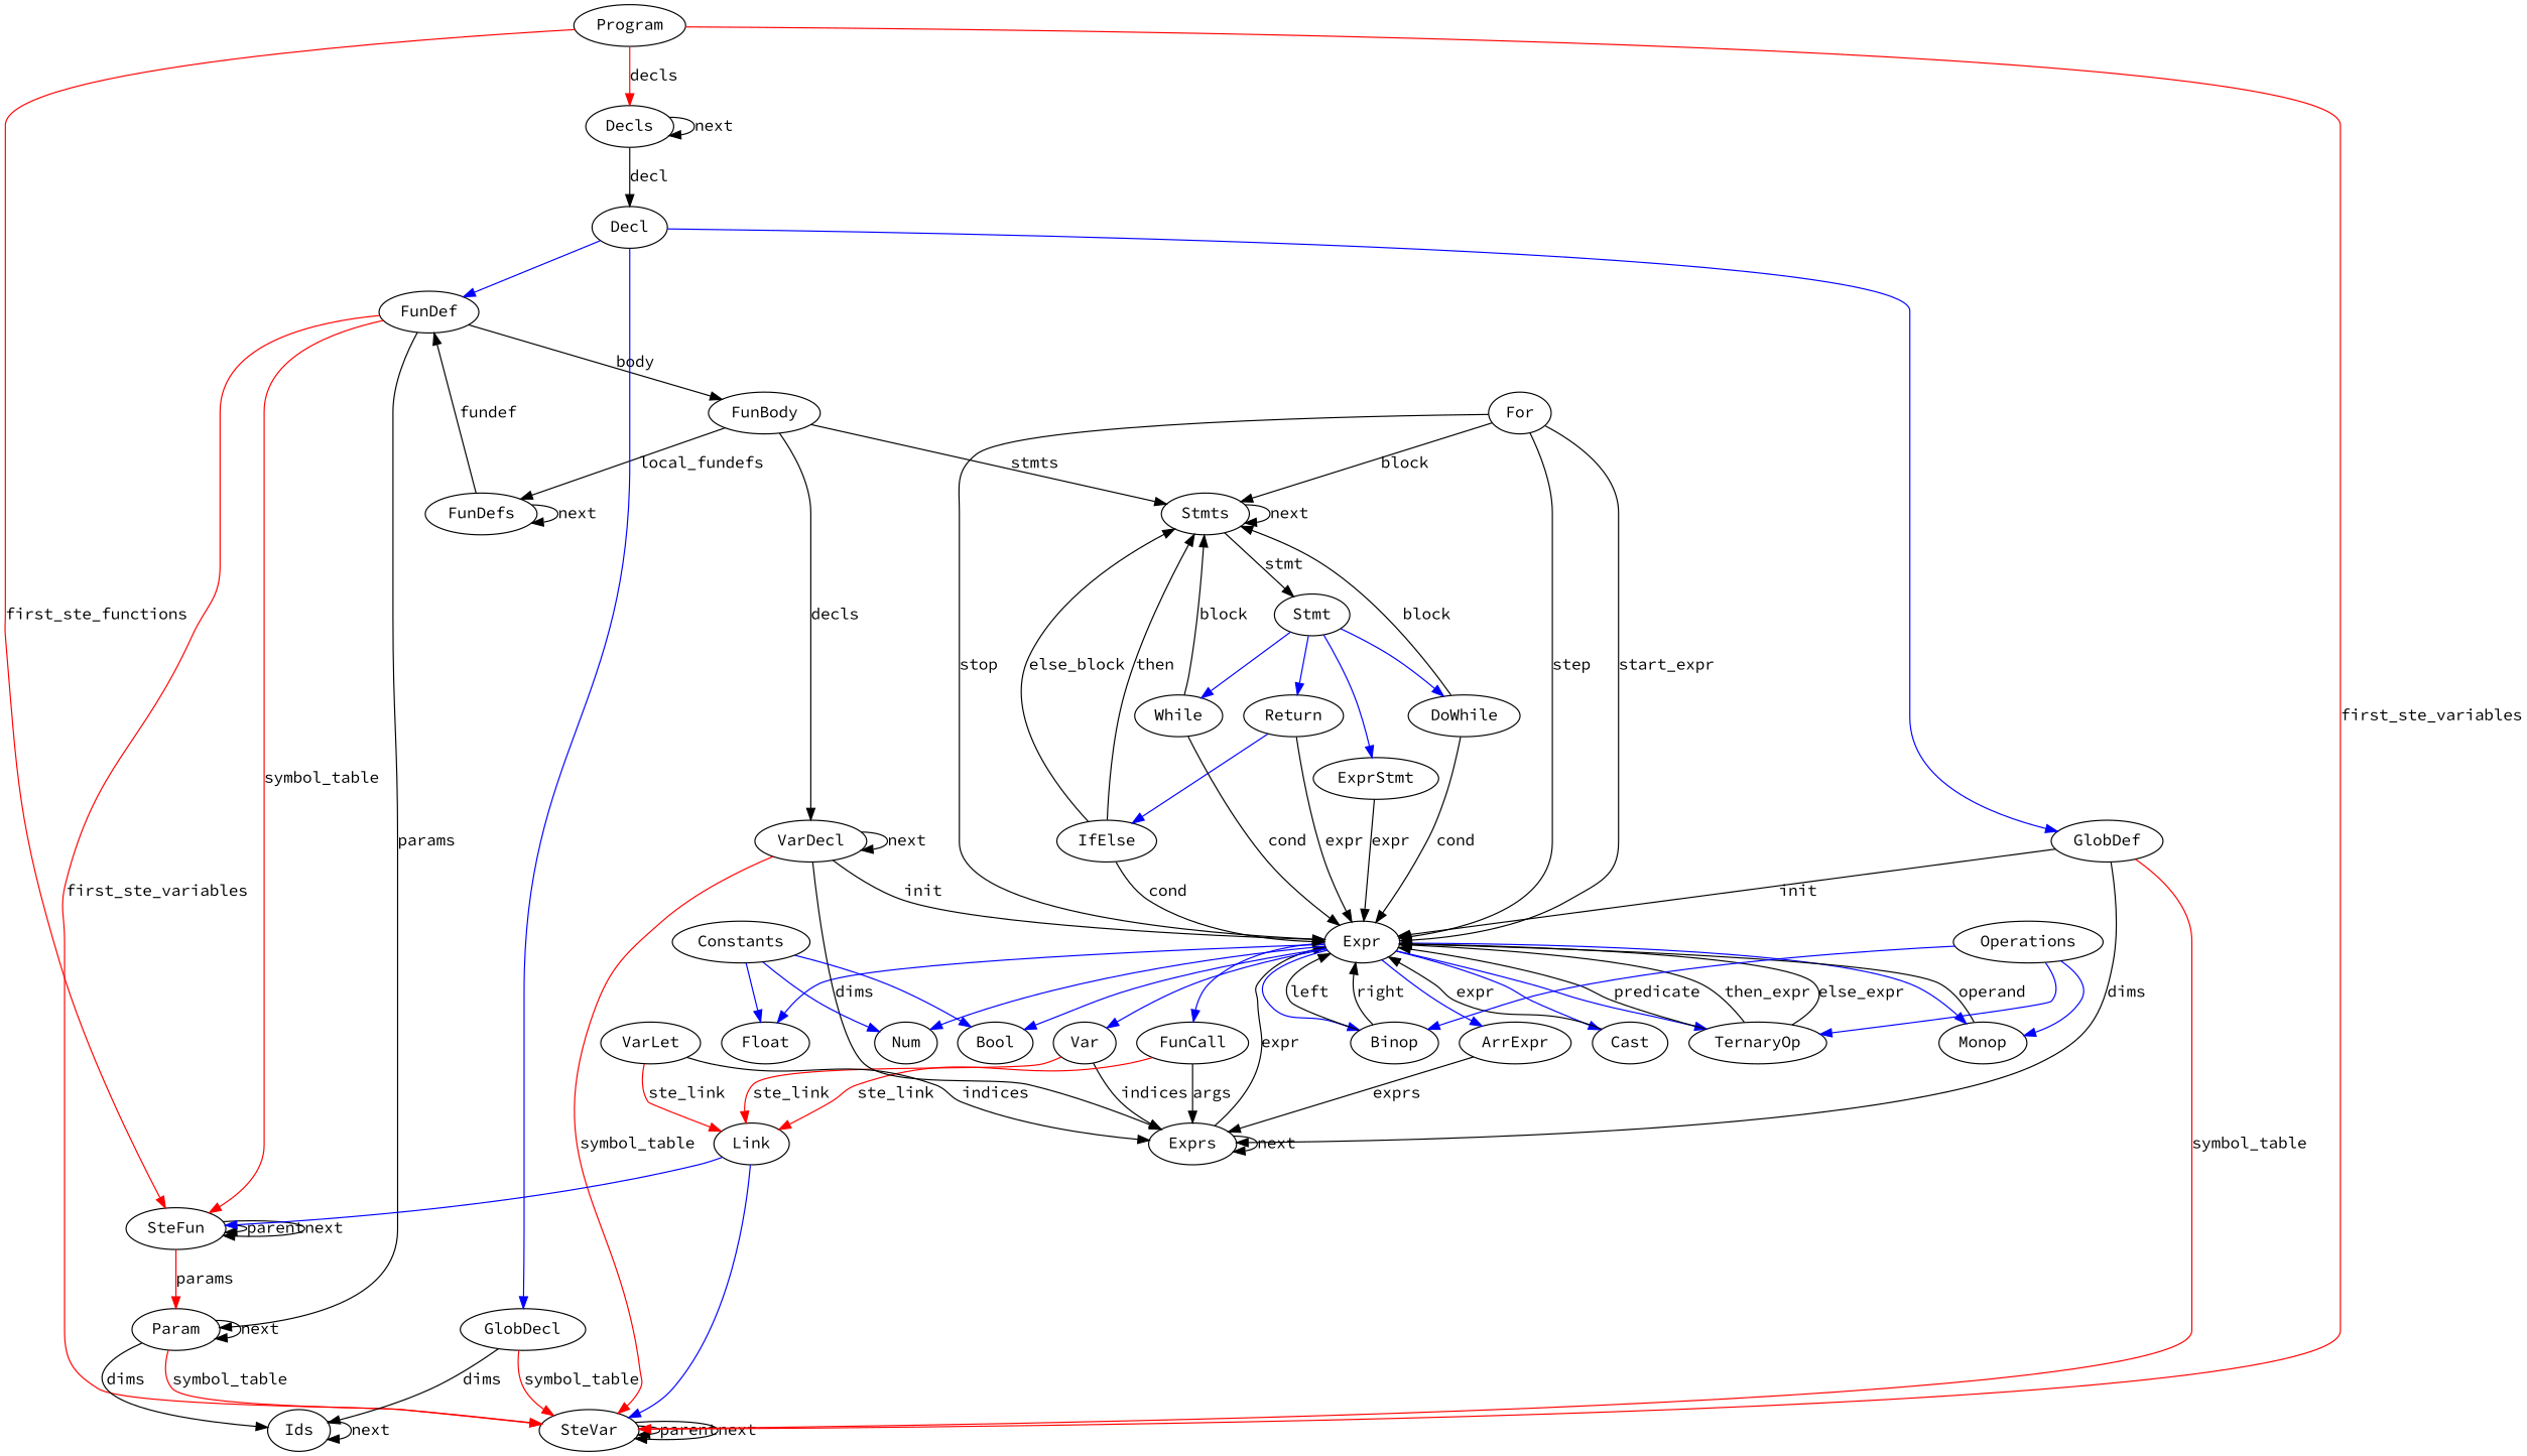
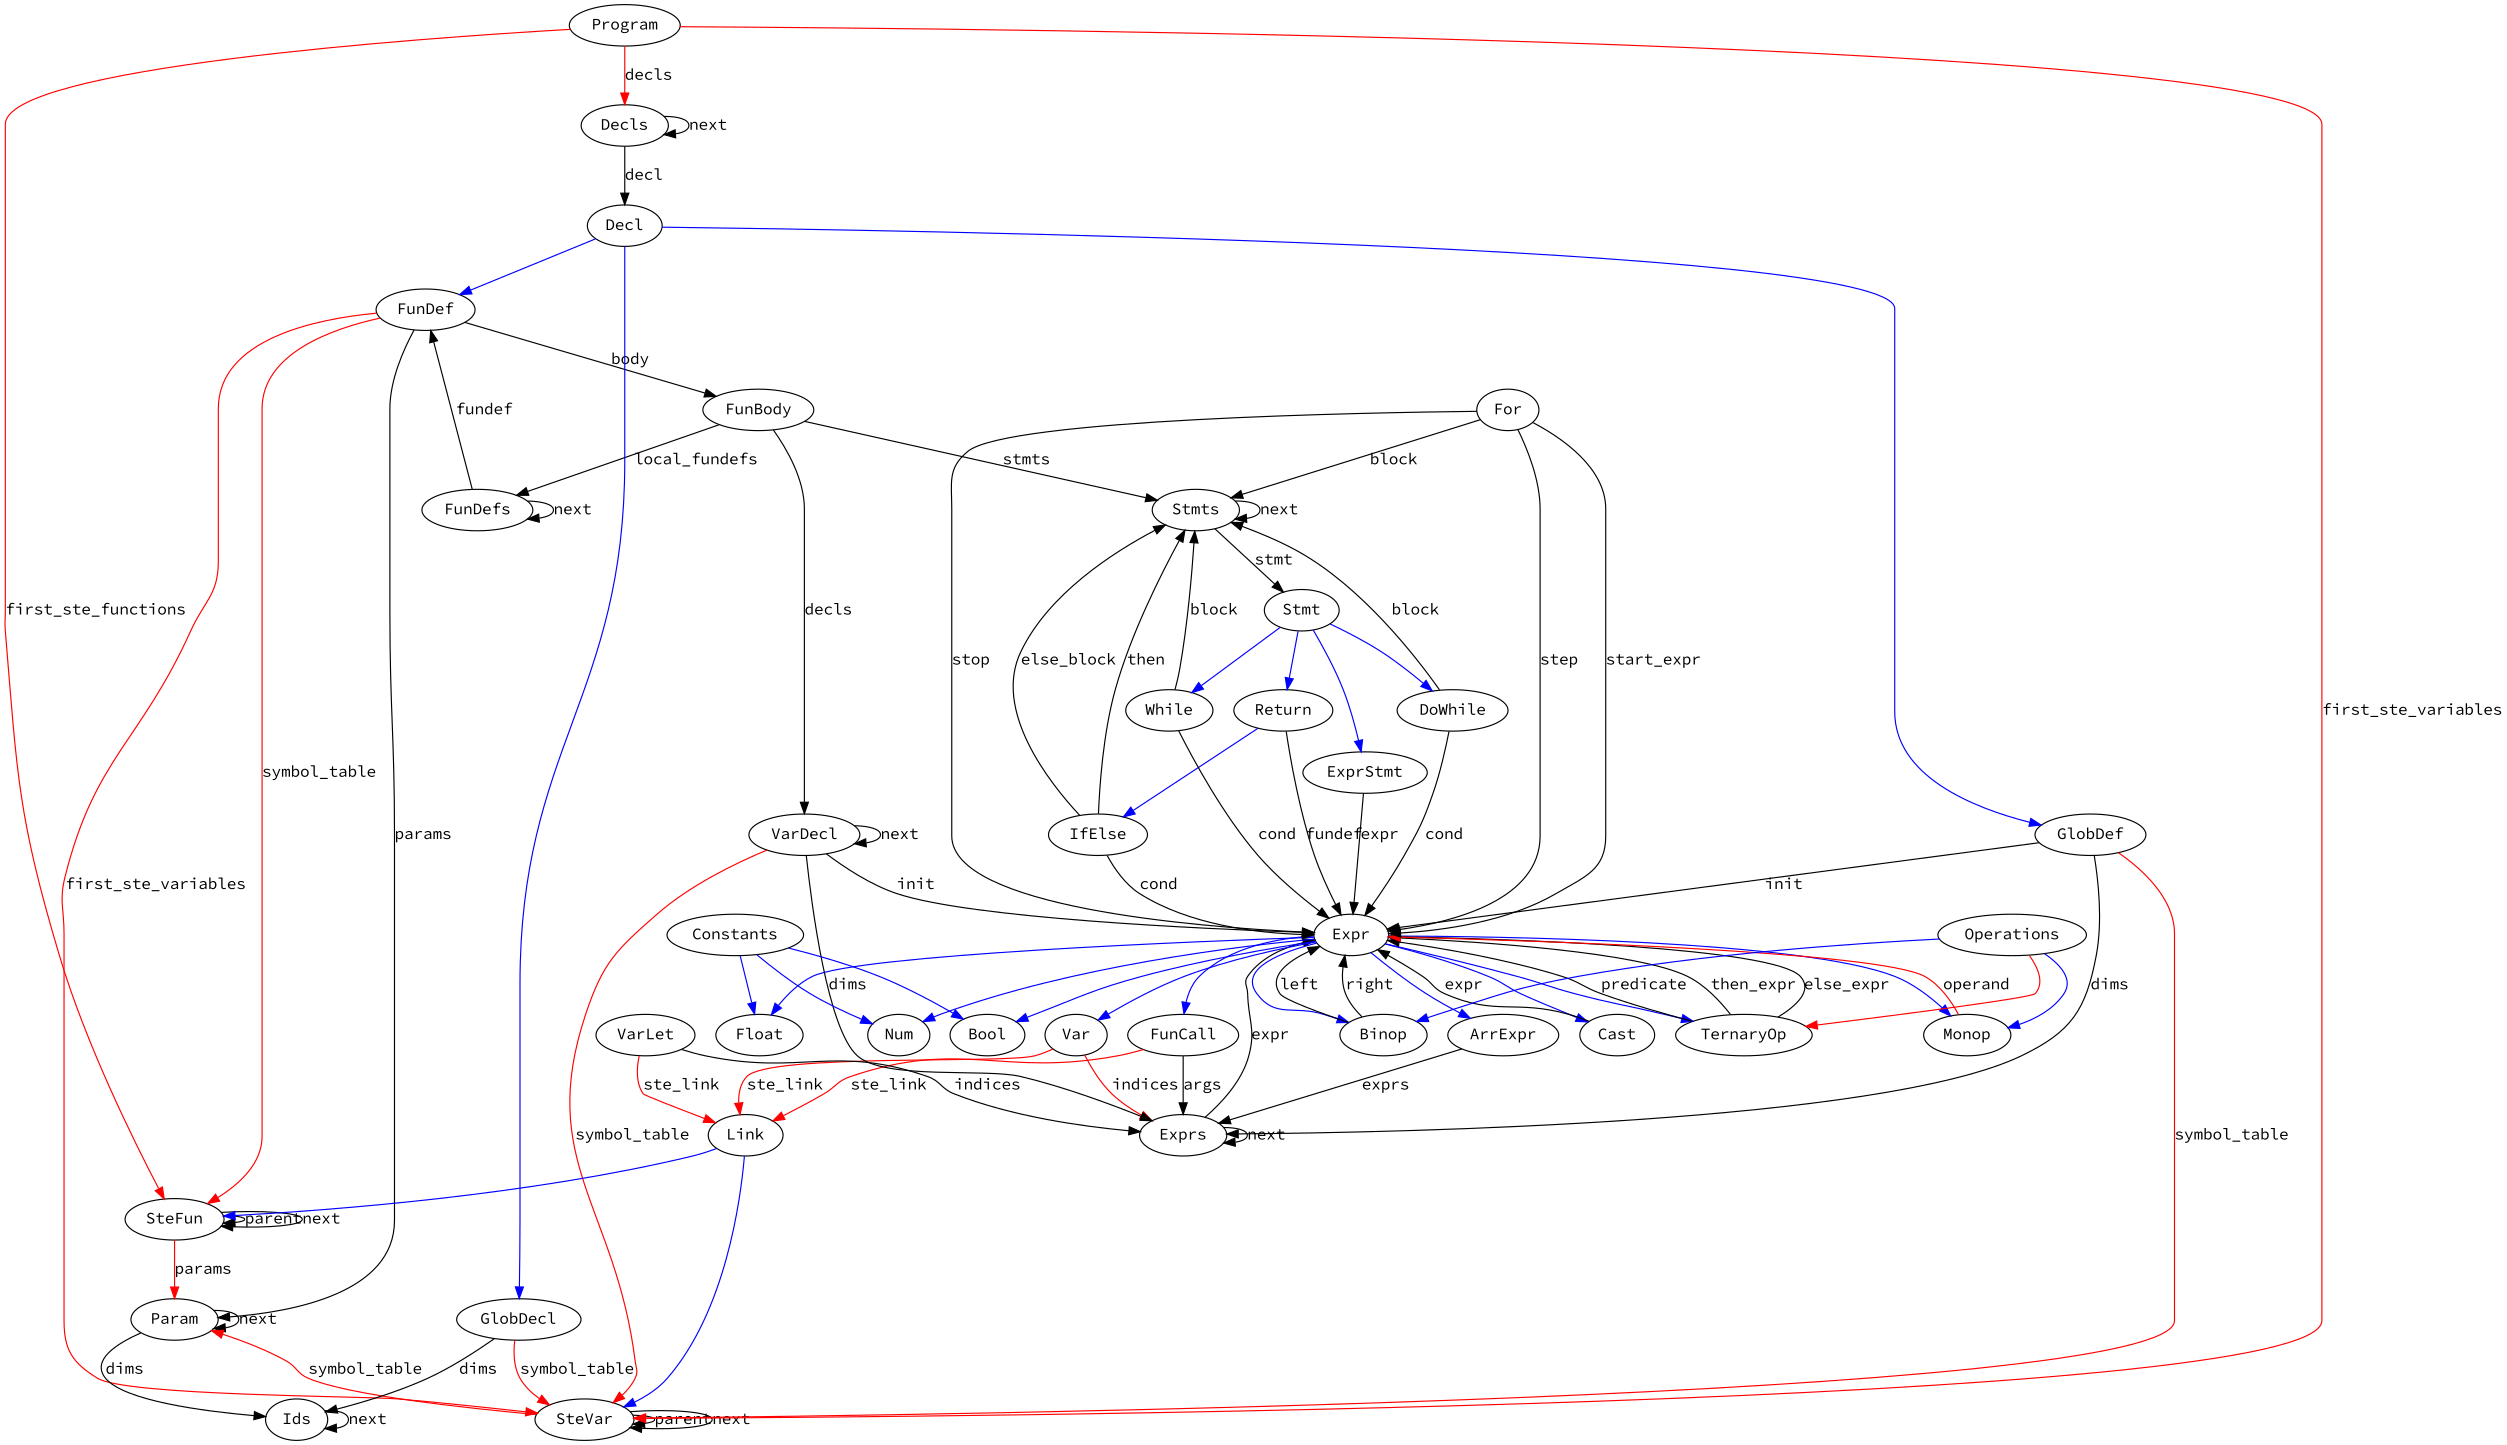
  digraph {
    fontname="Source Code Pro"
    node [fontname="Source Code Pro"]
    edge [fontname="Source Code Pro"]
    Ids
    ArrExpr
    Exprs
    Expr
    Var
    Bool
    Float
    Num
    FunCall
    Cast
    TernaryOp
    Monop
    Binop
    FunDefs
    FunDef
    SteFun
    Param
    SteVar
    FunBody
    Stmts
    VarDecl
    Link
    VarLet
    Return
    IfElse
    For
    Stmt
    DoWhile
    While
    ExprStmt
    GlobDef
    GlobDecl
    Decls
    Decl
    Program
    Operations
    Constants
    Ids -> Ids [label=next]
    ArrExpr -> Exprs [label=exprs]
    Exprs -> Exprs [label=next]
    Exprs -> Expr [label=expr]
    Expr -> ArrExpr [color=blue]
    Expr -> Var [color=blue]
    Expr -> Bool [color=blue]
    Expr -> Float [color=blue]
    Expr -> Num [color=blue]
    Expr -> FunCall [color=blue]
    Expr -> Cast [color=blue]
    Expr -> TernaryOp [color=blue]
    Expr -> Monop [color=blue]
    Expr -> Binop [color=blue]
-   Var -> Exprs [label=indices]
+   Var -> Exprs [label=indices color=red]
    Var -> Link [color=red label=ste_link]
    FunCall -> Exprs [label=args]
    FunCall -> Link [color=red label=ste_link]
    Cast -> Expr [label=expr]
    TernaryOp -> Expr [label=predicate]
    TernaryOp -> Expr [label=then_expr]
    TernaryOp -> Expr [label=else_expr]
-   Monop -> Expr [label=operand]
+   Monop -> Expr [label=operand color=red]
    Binop -> Expr [label=left]
    Binop -> Expr [label=right]
    FunDefs -> FunDefs [label=next]
    FunDefs -> FunDef [label=fundef]
    FunDef -> SteFun [color=red label=symbol_table]
    FunDef -> Param [label=params]
    FunDef -> SteVar [color=red label=first_ste_variables]
    FunDef -> FunBody [label=body]
    SteFun -> SteFun [label=parent]
    SteFun -> SteFun [label=next]
    SteFun -> Param [color=red label=params]
    Param -> Ids [label=dims]
    Param -> Param [label=next]
-   Param -> SteVar [color=red label=symbol_table]
+   SteVar -> Param [color=red label=symbol_table]
    SteVar -> SteVar [label=parent]
    SteVar -> SteVar [label=next]
    FunBody -> FunDefs [label=local_fundefs]
    FunBody -> Stmts [label=stmts]
    FunBody -> VarDecl [label=decls]
    Stmts -> Stmts [label=next]
    Stmts -> Stmt [label=stmt]
    VarDecl -> Exprs [label=dims]
    VarDecl -> Expr [label=init]
    VarDecl -> SteVar [color=red label=symbol_table]
    VarDecl -> VarDecl [label=next]
    Link -> SteFun [color=blue]
    Link -> SteVar [color=blue]
    VarLet -> Exprs [label=indices]
    VarLet -> Link [color=red label=ste_link]
-   Return -> Expr [label=expr]
+   Return -> Expr [label=fundef]
    Return -> IfElse [color=blue]
    IfElse -> Expr [label=cond]
    IfElse -> Stmts [label=then]
    IfElse -> Stmts [label=else_block]
    For -> Expr [label=start_expr]
    For -> Expr [label=stop]
    For -> Expr [label=step]
    For -> Stmts [label=block]
    Stmt -> Return [color=blue]
    Stmt -> DoWhile [color=blue]
    Stmt -> While [color=blue]
    Stmt -> ExprStmt [color=blue]
    DoWhile -> Expr [label=cond]
    DoWhile -> Stmts [label=block]
    While -> Expr [label=cond]
    While -> Stmts [label=block]
    ExprStmt -> Expr [label=expr]
    GlobDef -> Exprs [label=dims]
    GlobDef -> Expr [label=init]
    GlobDef -> SteVar [color=red label=symbol_table]
    GlobDecl -> Ids [label=dims]
    GlobDecl -> SteVar [color=red label=symbol_table]
    Decls -> Decls [label=next]
    Decls -> Decl [label=decl]
    Decl -> FunDef [color=blue]
    Decl -> GlobDef [color=blue]
    Decl -> GlobDecl [color=blue]
    Program -> SteFun [color=red label=first_ste_functions]
    Program -> SteVar [color=red label=first_ste_variables]
    Program -> Decls [color=red label=decls]
-   Operations -> TernaryOp [color=blue]
+   Operations -> TernaryOp [color=red]
    Operations -> Monop [color=blue]
    Operations -> Binop [color=blue]
    Constants -> Bool [color=blue]
    Constants -> Float [color=blue]
    Constants -> Num [color=blue]
  }
